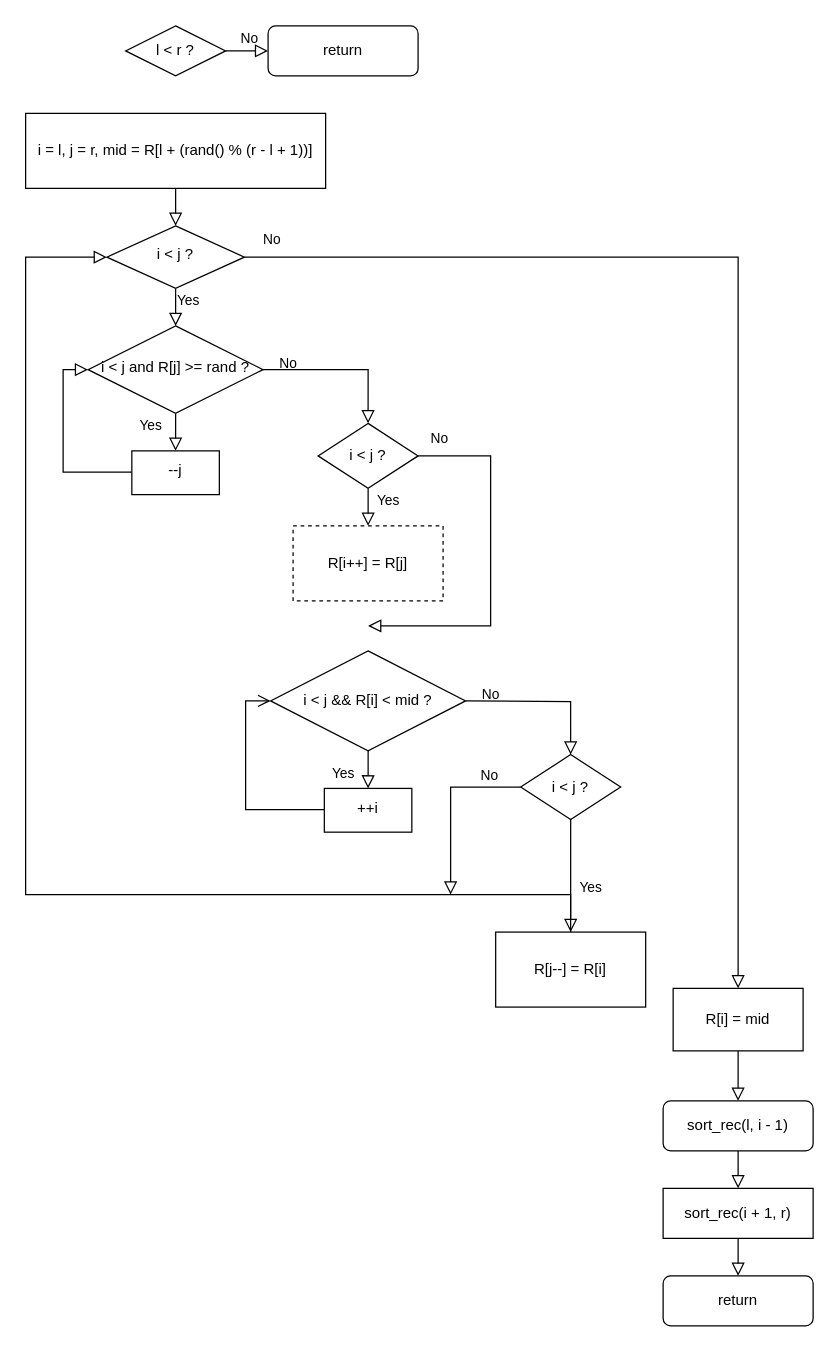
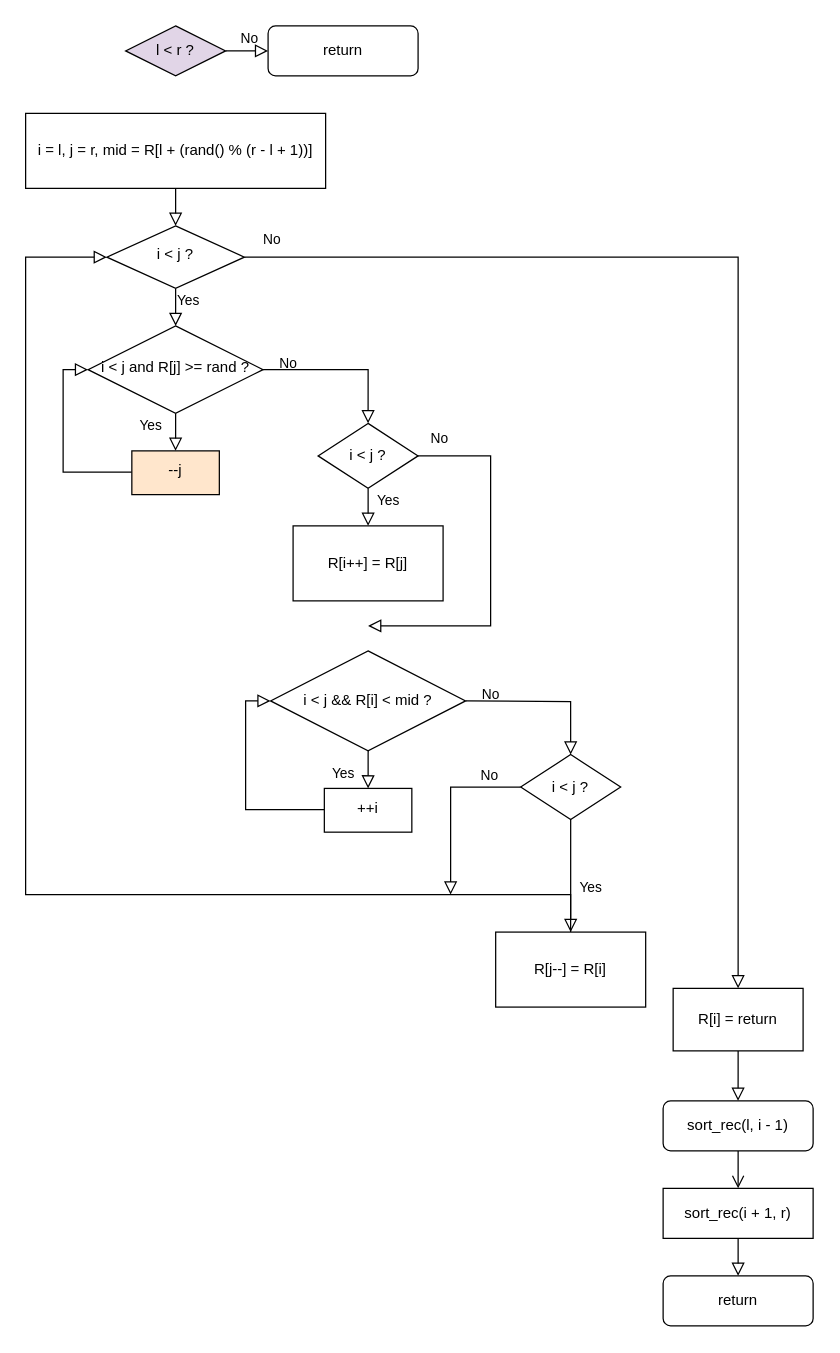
  <mxCell id="0" />
  <mxCell id="1" parent="0" />
  <mxCell id="2" value="Yes" style="edgeStyle=orthogonalEdgeStyle;rounded=0;orthogonalLoop=1;jettySize=auto;html=1;shadow=0;labelBackgroundColor=none;endArrow=block;endFill=0;endSize=8;strokeWidth=1;" edge="1" parent="1" source="5" target="12"><mxGeometry x="0.2" y="10" relative="1" as="geometry"><mxPoint as="offset" /></mxGeometry></mxCell>
  <mxCell id="3" style="edgeStyle=orthogonalEdgeStyle;rounded=0;orthogonalLoop=1;jettySize=auto;html=1;shadow=0;labelBackgroundColor=none;endArrow=block;endFill=0;endSize=8;strokeWidth=1;" edge="1" parent="1" source="5" target="31"><mxGeometry relative="1" as="geometry" /></mxCell>
  <mxCell id="4" value="No" style="edgeLabel;html=1;align=center;verticalAlign=middle;resizable=0;points=[];" vertex="1" connectable="0" parent="3"><mxGeometry x="-0.864" y="3" relative="1" as="geometry"><mxPoint x="-45.72" y="-12" as="offset" /></mxGeometry></mxCell>
  <mxCell id="5" value="i &amp;lt; j ?" style="rhombus;whiteSpace=wrap;html=1;shadow=0;fontFamily=Helvetica;fontSize=12;align=center;strokeWidth=1;spacing=6;spacingTop=-4;" parent="1" vertex="1"><mxGeometry x="85" y="180" width="110" height="50" as="geometry" /></mxCell>
  <mxCell id="6" value="No" style="edgeStyle=orthogonalEdgeStyle;rounded=0;orthogonalLoop=1;jettySize=auto;html=1;entryX=0;entryY=0.5;entryDx=0;entryDy=0;shadow=0;labelBackgroundColor=none;endArrow=block;endFill=0;endSize=8;strokeWidth=1;" edge="1" parent="1" source="7"><mxGeometry x="0.13" y="10" relative="1" as="geometry"><mxPoint x="214" y="40" as="targetPoint" /><mxPoint as="offset" /></mxGeometry></mxCell>
- <mxCell id="7" value="l &amp;lt; r ?" style="rhombus;whiteSpace=wrap;html=1;" vertex="1" parent="1"><mxGeometry x="100" y="20" width="80" height="40" as="geometry" /></mxCell>
+ <mxCell id="7" value="l &amp;lt; r ?" style="rhombus;whiteSpace=wrap;html=1;fillColor=#e1d5e7;" vertex="1" parent="1"><mxGeometry x="100" y="20" width="80" height="40" as="geometry" /></mxCell>
  <mxCell id="8" style="edgeStyle=orthogonalEdgeStyle;rounded=0;orthogonalLoop=1;jettySize=auto;html=1;entryX=0.5;entryY=0;entryDx=0;entryDy=0;shadow=0;labelBackgroundColor=none;endArrow=block;endFill=0;endSize=8;strokeWidth=1;" edge="1" parent="1" source="9" target="5"><mxGeometry relative="1" as="geometry" /></mxCell>
  <mxCell id="9" value="i = l, j = r, mid = R[l + (rand() % (r - l + 1))]" style="whiteSpace=wrap;html=1;" vertex="1" parent="1"><mxGeometry x="20" y="90" width="240" height="60" as="geometry" /></mxCell>
  <mxCell id="10" value="Yes" style="edgeStyle=orthogonalEdgeStyle;rounded=0;orthogonalLoop=1;jettySize=auto;html=1;entryX=0.5;entryY=0;entryDx=0;entryDy=0;shadow=0;labelBackgroundColor=none;endArrow=block;endFill=0;endSize=8;strokeWidth=1;" edge="1" parent="1" source="12" target="14"><mxGeometry x="0.201" y="-20" relative="1" as="geometry"><mxPoint as="offset" /></mxGeometry></mxCell>
  <mxCell id="11" value="No" style="edgeStyle=orthogonalEdgeStyle;rounded=0;orthogonalLoop=1;jettySize=auto;html=1;entryX=0.5;entryY=0;entryDx=0;entryDy=0;shadow=0;labelBackgroundColor=none;endArrow=block;endFill=0;endSize=8;strokeWidth=1;" edge="1" parent="1" source="12" target="17"><mxGeometry x="-0.684" y="5" relative="1" as="geometry"><mxPoint as="offset" /></mxGeometry></mxCell>
  <mxCell id="12" value="i &amp;lt; j and R[j] &amp;gt;= rand&amp;nbsp;?" style="rhombus;whiteSpace=wrap;html=1;shadow=0;fontFamily=Helvetica;fontSize=12;align=center;strokeWidth=1;spacing=6;spacingTop=-4;" vertex="1" parent="1"><mxGeometry x="69.97" y="260" width="140" height="70" as="geometry" /></mxCell>
  <mxCell id="13" style="edgeStyle=orthogonalEdgeStyle;rounded=0;orthogonalLoop=1;jettySize=auto;html=1;entryX=0;entryY=0.5;entryDx=0;entryDy=0;shadow=0;labelBackgroundColor=none;endArrow=block;endFill=0;endSize=8;strokeWidth=1;" edge="1" parent="1" source="14" target="12"><mxGeometry relative="1" as="geometry"><Array as="points"><mxPoint x="139.97" y="377" /><mxPoint x="84.97" y="377" /><mxPoint x="49.97" y="378" /><mxPoint x="49.97" y="295" /></Array></mxGeometry></mxCell>
- <mxCell id="14" value="--j" style="whiteSpace=wrap;html=1;shadow=0;strokeWidth=1;spacing=6;spacingTop=-4;" vertex="1" parent="1"><mxGeometry x="104.97" y="360" width="70" height="35" as="geometry" /></mxCell>
+ <mxCell id="14" value="--j" style="whiteSpace=wrap;html=1;shadow=0;strokeWidth=1;spacing=6;spacingTop=-4;fillColor=#ffe6cc;" vertex="1" parent="1"><mxGeometry x="104.97" y="360" width="70" height="35" as="geometry" /></mxCell>
  <mxCell id="15" value="Yes" style="edgeStyle=orthogonalEdgeStyle;rounded=0;orthogonalLoop=1;jettySize=auto;html=1;shadow=0;labelBackgroundColor=none;endArrow=block;endFill=0;endSize=8;strokeWidth=1;" edge="1" parent="1" source="17" target="18"><mxGeometry x="0.2" y="16" relative="1" as="geometry"><mxPoint as="offset" /></mxGeometry></mxCell>
  <mxCell id="16" value="No" style="edgeStyle=orthogonalEdgeStyle;rounded=0;orthogonalLoop=1;jettySize=auto;html=1;shadow=0;labelBackgroundColor=none;endArrow=block;endFill=0;endSize=8;strokeWidth=1;" edge="1" parent="1" source="17"><mxGeometry x="-0.883" y="14" relative="1" as="geometry"><mxPoint x="294" y="500" as="targetPoint" /><Array as="points"><mxPoint x="392" y="364" /><mxPoint x="392" y="500" /></Array><mxPoint as="offset" /></mxGeometry></mxCell>
  <mxCell id="17" value="i &amp;lt; j ?" style="rhombus;whiteSpace=wrap;html=1;" vertex="1" parent="1"><mxGeometry x="253.97" y="338" width="80" height="52" as="geometry" /></mxCell>
- <mxCell id="18" value="R[i++] = R[j]" style="whiteSpace=wrap;html=1;dashed=1;" vertex="1" parent="1"><mxGeometry x="233.97" y="420" width="120" height="60" as="geometry" /></mxCell>
+ <mxCell id="18" value="R[i++] = R[j]" style="whiteSpace=wrap;html=1;" vertex="1" parent="1"><mxGeometry x="233.97" y="420" width="120" height="60" as="geometry" /></mxCell>
  <mxCell id="19" value="i &amp;lt; j &amp;amp;&amp;amp; R[i] &amp;lt; mid ?" style="rhombus;whiteSpace=wrap;html=1;" vertex="1" parent="1"><mxGeometry x="215.95" y="520" width="156.03" height="80" as="geometry" /></mxCell>
  <mxCell id="20" value="Yes" style="edgeStyle=orthogonalEdgeStyle;rounded=0;orthogonalLoop=1;jettySize=auto;html=1;entryX=0.5;entryY=0;entryDx=0;entryDy=0;shadow=0;labelBackgroundColor=none;endArrow=block;endFill=0;endSize=8;strokeWidth=1;" edge="1" parent="1" target="22"><mxGeometry x="0.201" y="-20" relative="1" as="geometry"><mxPoint x="294.029" y="600.001" as="sourcePoint" /><mxPoint as="offset" /></mxGeometry></mxCell>
- <mxCell id="21" style="edgeStyle=orthogonalEdgeStyle;rounded=0;orthogonalLoop=1;jettySize=auto;html=1;entryX=0;entryY=0.5;entryDx=0;entryDy=0;shadow=0;labelBackgroundColor=none;endArrow=open;endFill=0;endSize=8;strokeWidth=1;" edge="1" parent="1" source="22" target="19"><mxGeometry relative="1" as="geometry"><Array as="points"><mxPoint x="294" y="647" /><mxPoint x="239" y="647" /><mxPoint x="196" y="648" /><mxPoint x="196" y="560" /></Array></mxGeometry></mxCell>
+ <mxCell id="21" style="edgeStyle=orthogonalEdgeStyle;rounded=0;orthogonalLoop=1;jettySize=auto;html=1;entryX=0;entryY=0.5;entryDx=0;entryDy=0;shadow=0;labelBackgroundColor=none;endArrow=block;endFill=0;endSize=8;strokeWidth=1;" edge="1" parent="1" source="22" target="19"><mxGeometry relative="1" as="geometry"><Array as="points"><mxPoint x="294" y="647" /><mxPoint x="239" y="647" /><mxPoint x="196" y="648" /><mxPoint x="196" y="560" /></Array></mxGeometry></mxCell>
  <mxCell id="22" value="++i" style="whiteSpace=wrap;html=1;shadow=0;strokeWidth=1;spacing=6;spacingTop=-4;" vertex="1" parent="1"><mxGeometry x="258.97" y="630.03" width="70" height="35" as="geometry" /></mxCell>
  <mxCell id="23" value="No" style="edgeStyle=orthogonalEdgeStyle;rounded=0;orthogonalLoop=1;jettySize=auto;html=1;entryX=0.5;entryY=0;entryDx=0;entryDy=0;shadow=0;labelBackgroundColor=none;endArrow=block;endFill=0;endSize=8;strokeWidth=1;" edge="1" parent="1" target="27"><mxGeometry x="-0.684" y="5" relative="1" as="geometry"><mxPoint x="371.983" y="559.999" as="sourcePoint" /><mxPoint as="offset" /></mxGeometry></mxCell>
  <mxCell id="24" value="Yes" style="edgeStyle=orthogonalEdgeStyle;rounded=0;orthogonalLoop=1;jettySize=auto;html=1;shadow=0;labelBackgroundColor=none;endArrow=block;endFill=0;endSize=8;strokeWidth=1;" edge="1" parent="1" source="27" target="29"><mxGeometry x="0.2" y="16" relative="1" as="geometry"><mxPoint as="offset" /></mxGeometry></mxCell>
  <mxCell id="25" style="edgeStyle=orthogonalEdgeStyle;rounded=0;orthogonalLoop=1;jettySize=auto;html=1;exitX=0;exitY=0.5;exitDx=0;exitDy=0;shadow=0;labelBackgroundColor=none;endArrow=block;endFill=0;endSize=8;strokeWidth=1;" edge="1" parent="1" source="27"><mxGeometry relative="1" as="geometry"><mxPoint x="360" y="715" as="targetPoint" /><Array as="points"><mxPoint x="360" y="629" /></Array></mxGeometry></mxCell>
  <mxCell id="26" value="No" style="edgeLabel;html=1;align=center;verticalAlign=middle;resizable=0;points=[];" vertex="1" connectable="0" parent="25"><mxGeometry x="-0.813" y="1" relative="1" as="geometry"><mxPoint x="-12.94" y="-9.98" as="offset" /></mxGeometry></mxCell>
  <mxCell id="27" value="i &amp;lt; j ?" style="rhombus;whiteSpace=wrap;html=1;" vertex="1" parent="1"><mxGeometry x="416.04" y="602.97" width="80" height="52" as="geometry" /></mxCell>
  <mxCell id="28" style="edgeStyle=orthogonalEdgeStyle;rounded=0;orthogonalLoop=1;jettySize=auto;html=1;entryX=0;entryY=0.5;entryDx=0;entryDy=0;shadow=0;labelBackgroundColor=none;endArrow=block;endFill=0;endSize=8;strokeWidth=1;" edge="1" parent="1" source="29" target="5"><mxGeometry relative="1" as="geometry"><Array as="points"><mxPoint x="20" y="715" /><mxPoint x="20" y="205" /></Array></mxGeometry></mxCell>
  <mxCell id="29" value="R[j--] = R[i]" style="whiteSpace=wrap;html=1;" vertex="1" parent="1"><mxGeometry x="396.04" y="744.97" width="120" height="60" as="geometry" /></mxCell>
  <mxCell id="30" value="" style="edgeStyle=orthogonalEdgeStyle;rounded=0;orthogonalLoop=1;jettySize=auto;html=1;shadow=0;labelBackgroundColor=none;endArrow=block;endFill=0;endSize=8;strokeWidth=1;" edge="1" parent="1" source="31"><mxGeometry relative="1" as="geometry"><mxPoint x="589.96" y="880" as="targetPoint" /></mxGeometry></mxCell>
- <mxCell id="31" value="R[i] = mid" style="whiteSpace=wrap;html=1;" vertex="1" parent="1"><mxGeometry x="538.02" y="790" width="103.96" height="50" as="geometry" /></mxCell>
- <mxCell id="32" style="edgeStyle=orthogonalEdgeStyle;rounded=0;orthogonalLoop=1;jettySize=auto;html=1;entryX=0.5;entryY=0;entryDx=0;entryDy=0;shadow=0;labelBackgroundColor=none;endArrow=block;endFill=0;endSize=8;strokeWidth=1;" edge="1" parent="1" source="33" target="35"><mxGeometry relative="1" as="geometry" /></mxCell>
+ <mxCell id="31" value="R[i] = return" style="whiteSpace=wrap;html=1;" vertex="1" parent="1"><mxGeometry x="538.02" y="790" width="103.96" height="50" as="geometry" /></mxCell>
+ <mxCell id="32" style="edgeStyle=orthogonalEdgeStyle;rounded=0;orthogonalLoop=1;jettySize=auto;html=1;entryX=0.5;entryY=0;entryDx=0;entryDy=0;shadow=0;labelBackgroundColor=none;endArrow=open;endFill=0;endSize=8;strokeWidth=1;" edge="1" parent="1" source="33" target="35"><mxGeometry relative="1" as="geometry" /></mxCell>
  <mxCell id="33" value="sort_rec(l, i - 1)" style="rounded=1;whiteSpace=wrap;html=1;fontSize=12;glass=0;strokeWidth=1;shadow=0;" vertex="1" parent="1"><mxGeometry x="530" y="880" width="120" height="40" as="geometry" /></mxCell>
  <mxCell id="34" style="edgeStyle=orthogonalEdgeStyle;rounded=0;orthogonalLoop=1;jettySize=auto;html=1;entryX=0.5;entryY=0;entryDx=0;entryDy=0;shadow=0;labelBackgroundColor=none;endArrow=block;endFill=0;endSize=8;strokeWidth=1;" edge="1" parent="1" source="35" target="36"><mxGeometry relative="1" as="geometry" /></mxCell>
  <mxCell id="35" value="sort_rec(i + 1, r)" style="whiteSpace=wrap;html=1;fontSize=12;glass=0;strokeWidth=1;shadow=0;rounded=0;" vertex="1" parent="1"><mxGeometry x="530" y="950" width="120" height="40" as="geometry" /></mxCell>
  <mxCell id="36" value="return" style="rounded=1;whiteSpace=wrap;html=1;fontSize=12;glass=0;strokeWidth=1;shadow=0;" vertex="1" parent="1"><mxGeometry x="530" y="1020" width="120" height="40" as="geometry" /></mxCell>
  <mxCell id="37" value="return" style="rounded=1;whiteSpace=wrap;html=1;fontSize=12;glass=0;strokeWidth=1;shadow=0;" vertex="1" parent="1"><mxGeometry x="213.97" y="20" width="120" height="40" as="geometry" /></mxCell>
